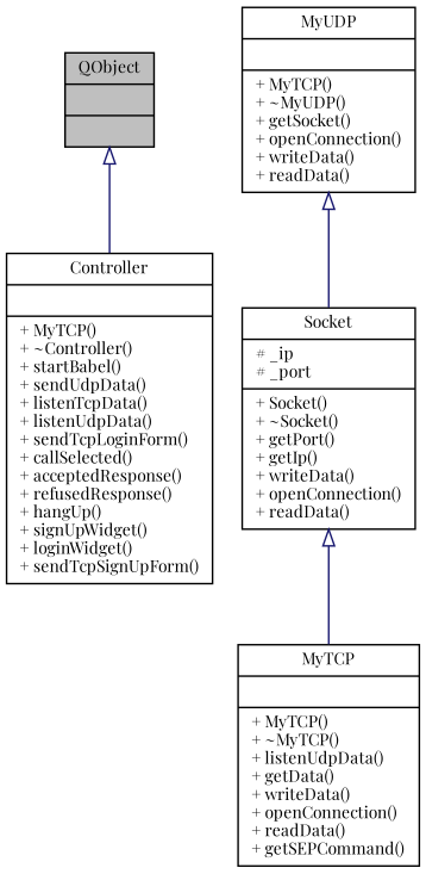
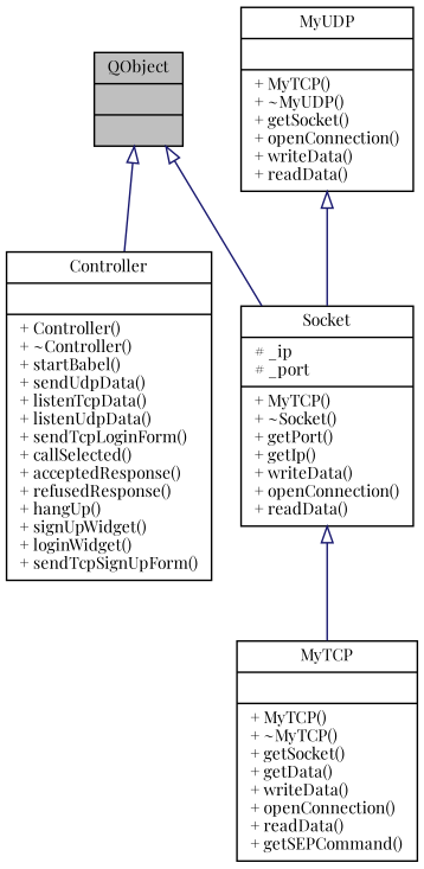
  digraph {
    fontname="Playfair Display"
    node [color=black fillcolor=white fontname="Playfair Display" fontsize=10 shape=record style=filled]
    edge [arrowtail=onormal color=midnightblue dir=back fontname="Playfair Display" fontsize=10 labelfontname=Helvetica labelfontsize=10 style=solid]
    n1 [fillcolor=grey75 fontcolor=black height=0.2 label="{QObject\n||}" width=0.4]
-   n2 [height=0.2 label="{Controller\n||+ MyTCP()\l+ ~Controller()\l+ startBabel()\l+ sendUdpData()\l+ listenTcpData()\l+ listenUdpData()\l+ sendTcpLoginForm()\l+ callSelected()\l+ acceptedResponse()\l+ refusedResponse()\l+ hangUp()\l+ signUpWidget()\l+ loginWidget()\l+ sendTcpSignUpForm()\l}" width=0.4]
-   n3 [height=0.2 label="{Socket\n|# _ip\l# _port\l|+ Socket()\l+ ~Socket()\l+ getPort()\l+ getIp()\l+ writeData()\l+ openConnection()\l+ readData()\l}" width=0.4]
-   n4 [height=0.2 label="{MyTCP\n||+ MyTCP()\l+ ~MyTCP()\l+ listenUdpData()\l+ getData()\l+ writeData()\l+ openConnection()\l+ readData()\l+ getSEPCommand()\l}" width=0.4]
+   n2 [height=0.2 label="{Controller\n||+ Controller()\l+ ~Controller()\l+ startBabel()\l+ sendUdpData()\l+ listenTcpData()\l+ listenUdpData()\l+ sendTcpLoginForm()\l+ callSelected()\l+ acceptedResponse()\l+ refusedResponse()\l+ hangUp()\l+ signUpWidget()\l+ loginWidget()\l+ sendTcpSignUpForm()\l}" width=0.4]
+   n3 [height=0.2 label="{Socket\n|# _ip\l# _port\l|+ MyTCP()\l+ ~Socket()\l+ getPort()\l+ getIp()\l+ writeData()\l+ openConnection()\l+ readData()\l}" width=0.4]
+   n4 [height=0.2 label="{MyTCP\n||+ MyTCP()\l+ ~MyTCP()\l+ getSocket()\l+ getData()\l+ writeData()\l+ openConnection()\l+ readData()\l+ getSEPCommand()\l}" width=0.4]
    n5 [height=0.2 label="{MyUDP\n||+ MyTCP()\l+ ~MyUDP()\l+ getSocket()\l+ openConnection()\l+ writeData()\l+ readData()\l}" width=0.4]
    n1 -> n2
+   n1 -> n3
    n3 -> n4
    n5 -> n3
  }
